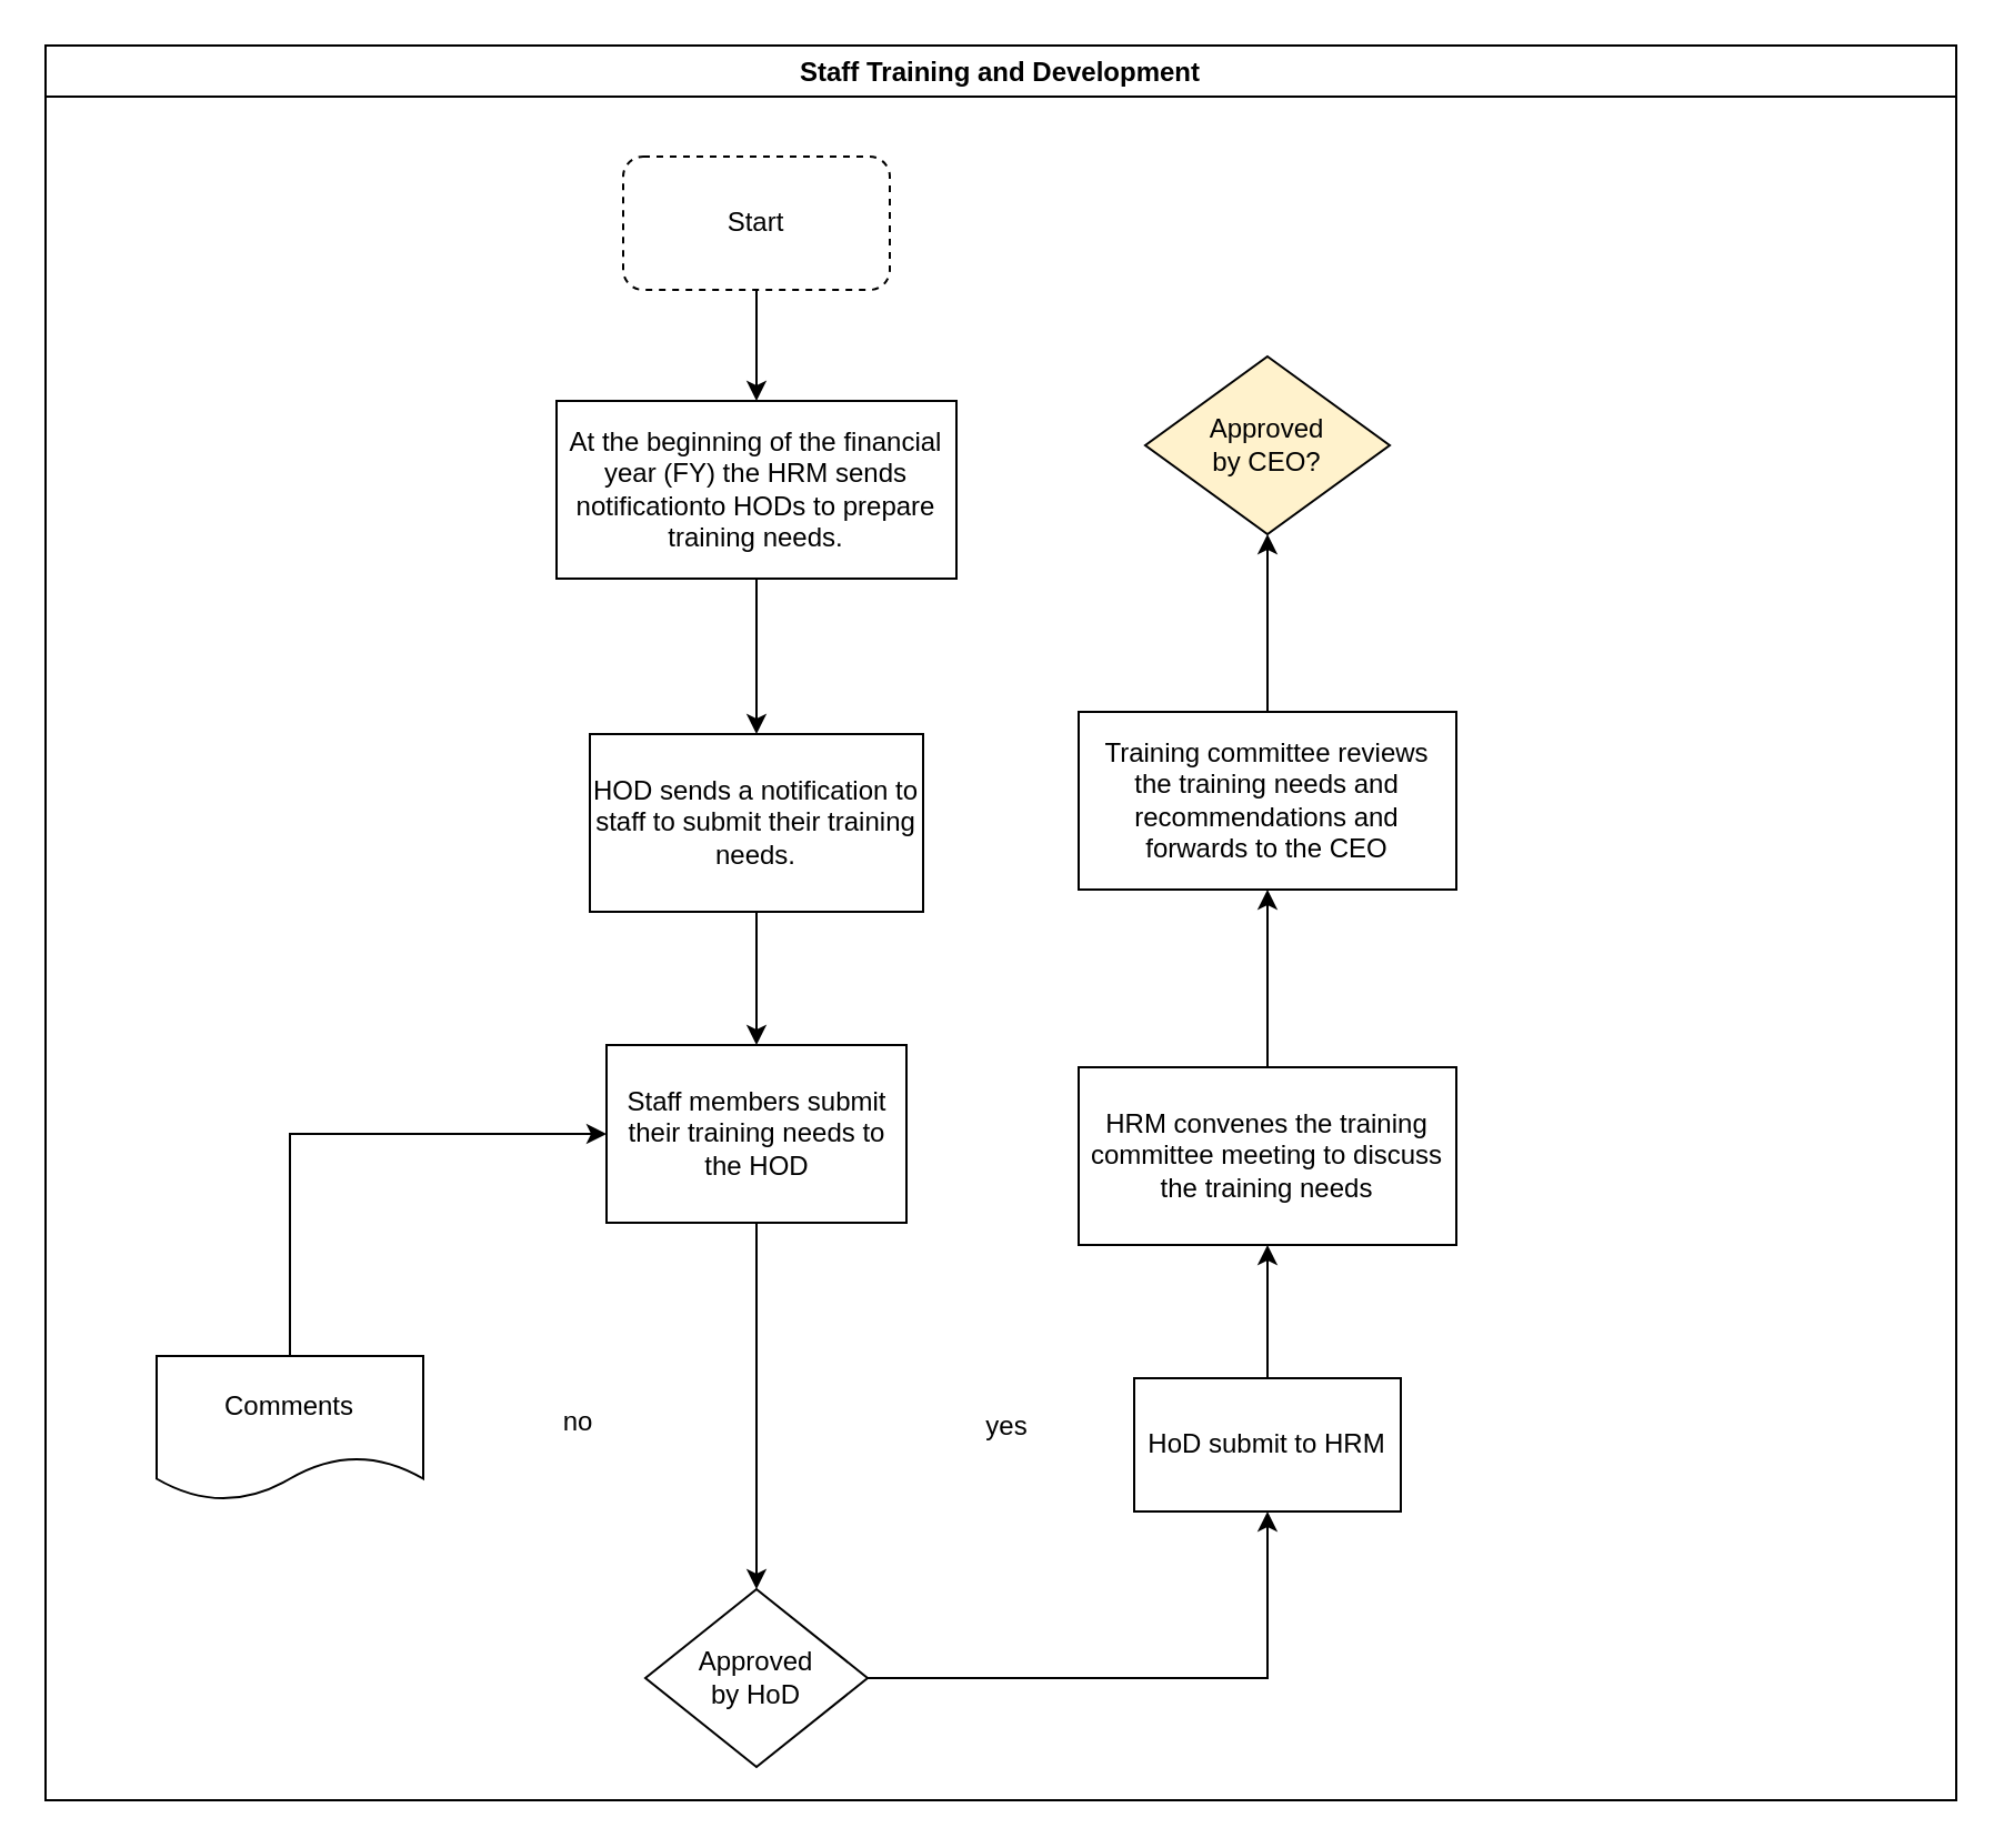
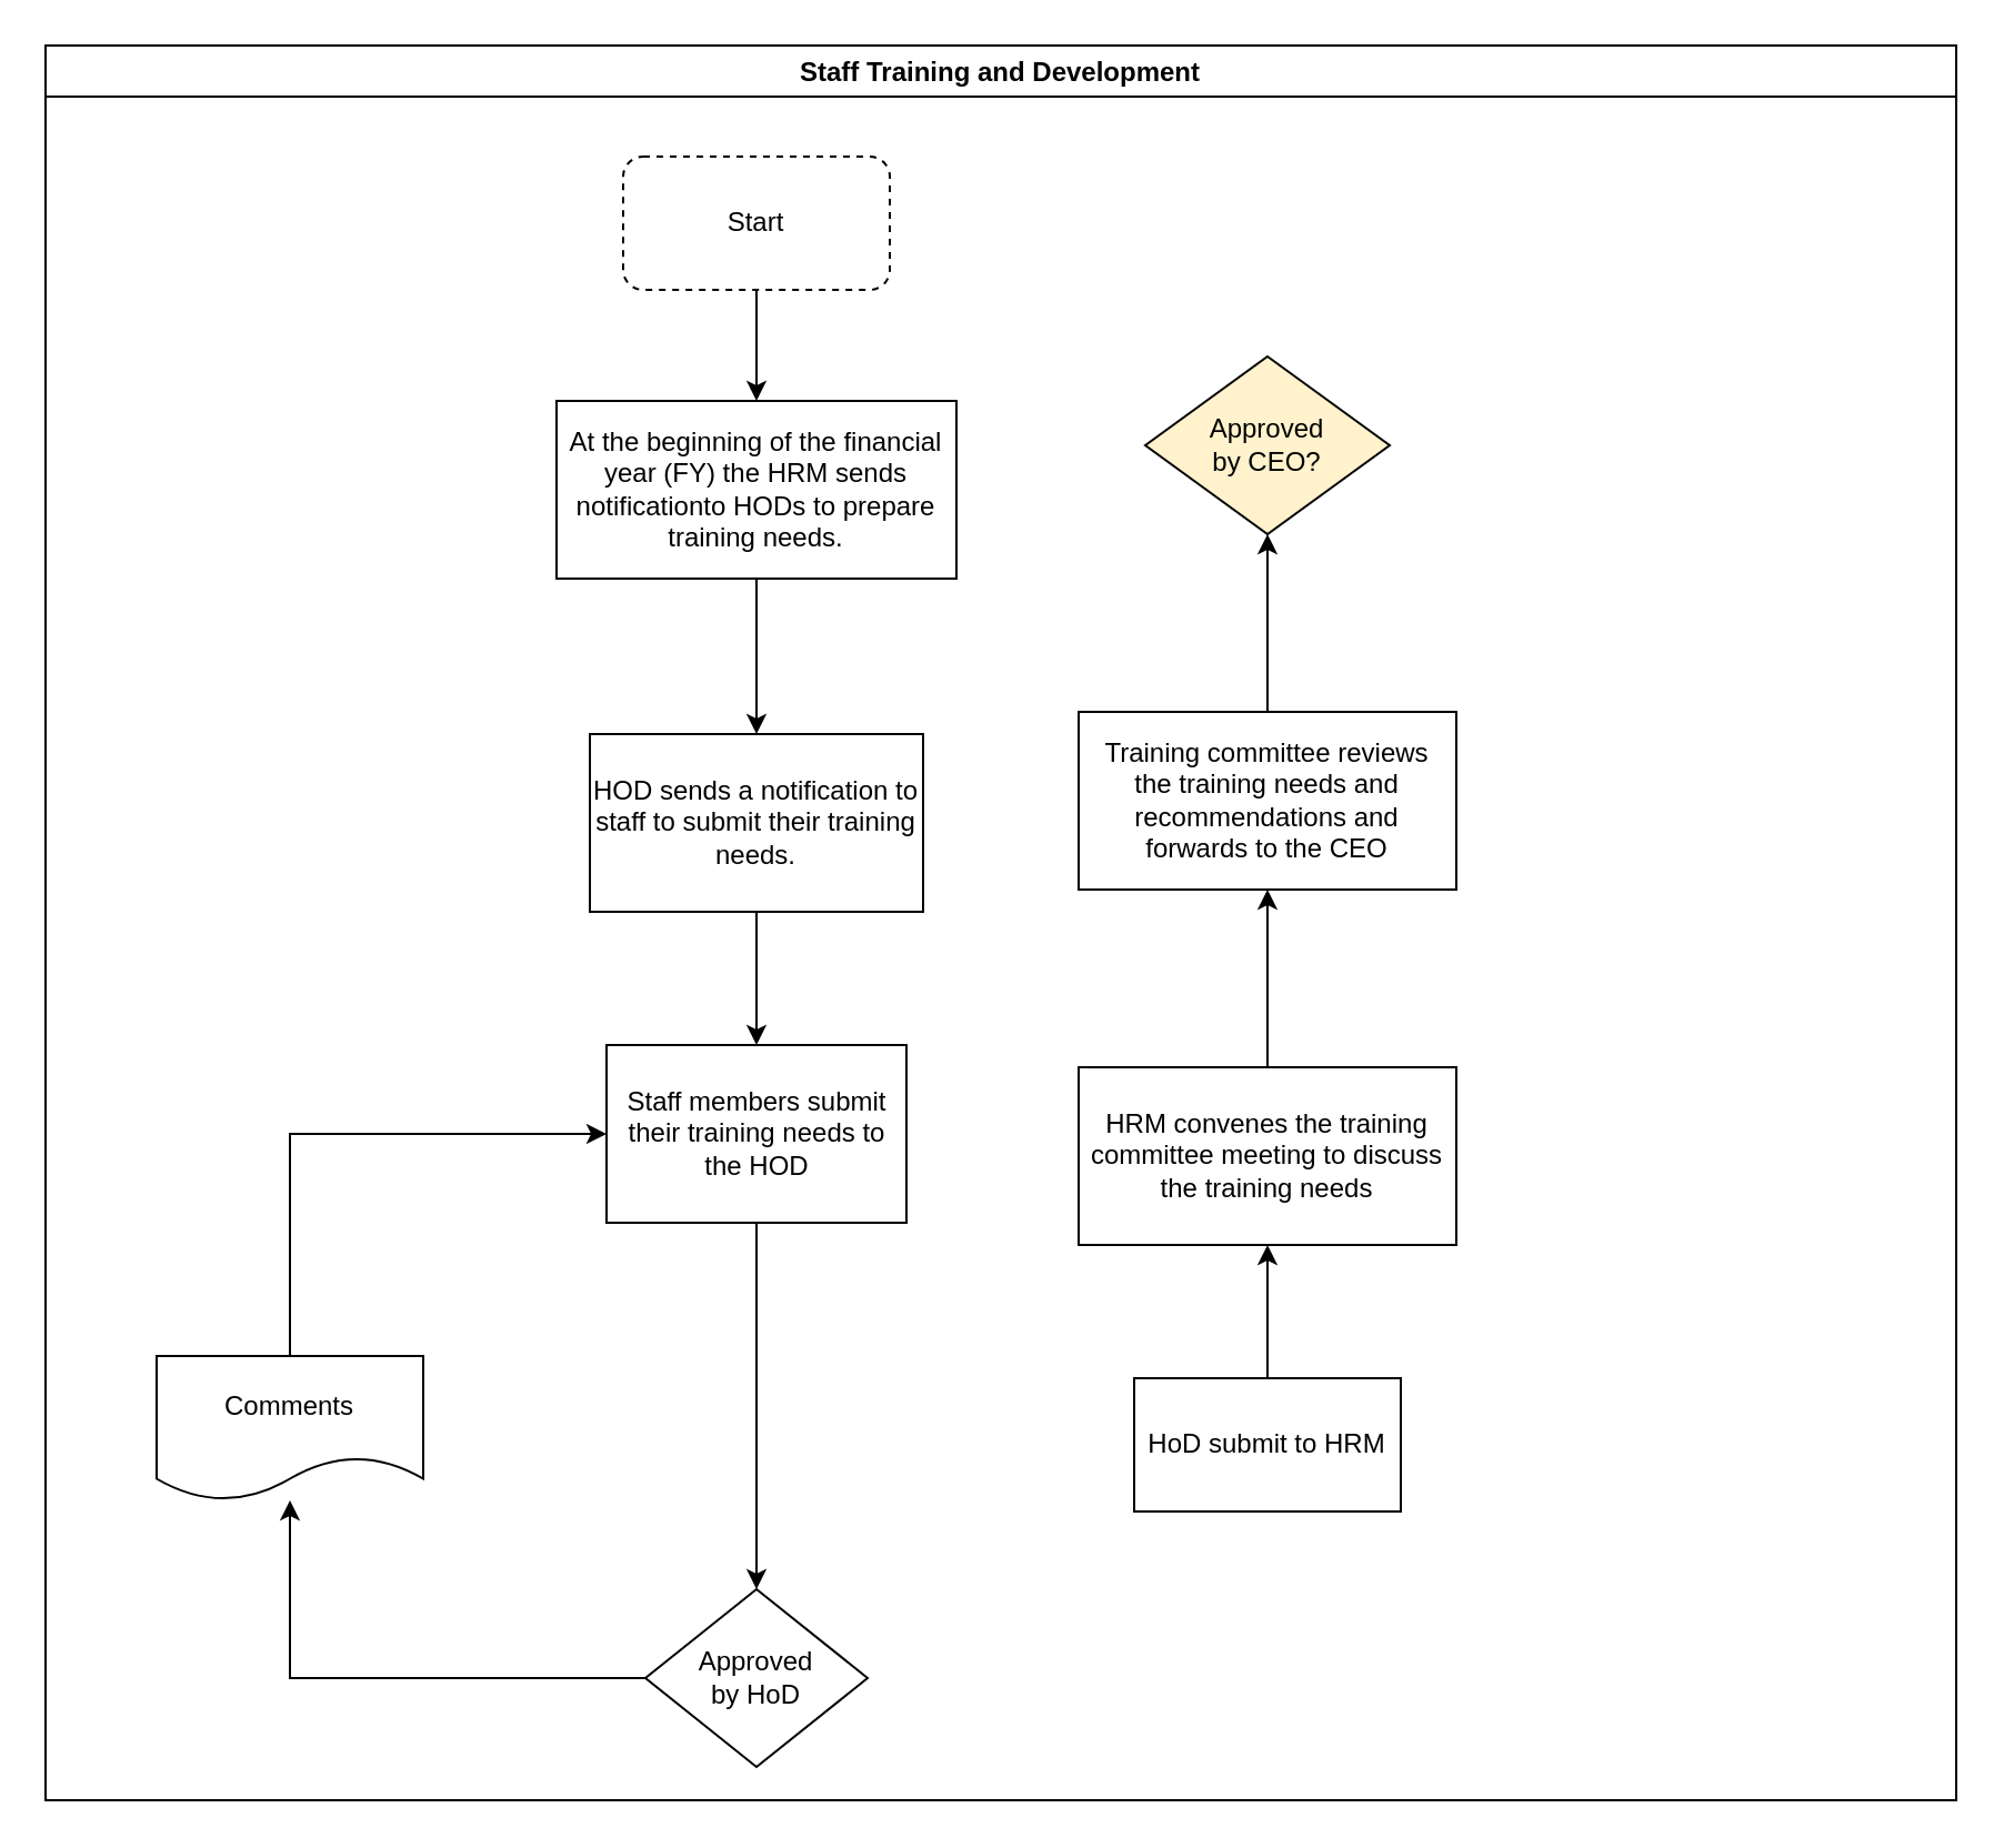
  <mxCell id="0" />
  <mxCell id="1" parent="0" />
  <mxCell id="2" value="Staff Training and Development " style="swimlane;" vertex="1" parent="1"><mxGeometry x="20" y="20" width="860" height="790" as="geometry" /></mxCell>
  <mxCell id="3" value="Start" style="rounded=1;whiteSpace=wrap;html=1;dashed=1;" vertex="1" parent="2"><mxGeometry x="260" y="50" width="120" height="60" as="geometry" /></mxCell>
  <mxCell id="4" value="" style="edgeStyle=orthogonalEdgeStyle;rounded=0;orthogonalLoop=1;jettySize=auto;html=1;" edge="1" parent="2" source="5" target="8"><mxGeometry relative="1" as="geometry" /></mxCell>
  <mxCell id="5" value="&lt;span lang=&quot;EN-GB&quot;&gt;At the beginning of the financial year (FY) the HRM sends notificationto HODs to &lt;span&gt;prepare&lt;/span&gt; training needs.&lt;/span&gt;" style="rounded=0;whiteSpace=wrap;html=1;" vertex="1" parent="2"><mxGeometry x="230" y="160" width="180" height="80" as="geometry" /></mxCell>
  <mxCell id="6" value="" style="edgeStyle=orthogonalEdgeStyle;rounded=0;orthogonalLoop=1;jettySize=auto;html=1;" edge="1" parent="2" source="3" target="5"><mxGeometry relative="1" as="geometry"><mxPoint x="320" y="190" as="targetPoint" /></mxGeometry></mxCell>
  <mxCell id="7" value="" style="edgeStyle=orthogonalEdgeStyle;rounded=0;orthogonalLoop=1;jettySize=auto;html=1;" edge="1" parent="2" source="8" target="9"><mxGeometry relative="1" as="geometry" /></mxCell>
  <mxCell id="8" value="&lt;span lang=&quot;EN-GB&quot;&gt;HOD sends a notification to staff to submit their training needs.&lt;/span&gt;" style="rounded=0;whiteSpace=wrap;html=1;" vertex="1" parent="2"><mxGeometry x="245" y="310" width="150" height="80" as="geometry" /></mxCell>
  <mxCell id="9" value="&lt;span lang=&quot;EN-GB&quot;&gt;Staff members submit their training needs to the HOD&lt;/span&gt;" style="rounded=0;whiteSpace=wrap;html=1;" vertex="1" parent="2"><mxGeometry x="252.5" y="450" width="135" height="80" as="geometry" /></mxCell>
- <mxCell id="11" value="" style="edgeStyle=orthogonalEdgeStyle;rounded=0;orthogonalLoop=1;jettySize=auto;html=1;" edge="1" parent="2" source="12" target="18"><mxGeometry relative="1" as="geometry" /></mxCell>
+ <mxCell id="10" value="" style="edgeStyle=orthogonalEdgeStyle;rounded=0;orthogonalLoop=1;jettySize=auto;html=1;" edge="1" parent="2" source="12" target="15"><mxGeometry relative="1" as="geometry" /></mxCell>
  <mxCell id="12" value="&lt;div&gt;Approved&lt;/div&gt;&lt;div&gt; by HoD&lt;/div&gt;" style="rhombus;whiteSpace=wrap;html=1;" vertex="1" parent="2"><mxGeometry x="270" y="695" width="100" height="80" as="geometry" /></mxCell>
  <mxCell id="13" value="" style="edgeStyle=orthogonalEdgeStyle;rounded=0;orthogonalLoop=1;jettySize=auto;html=1;" edge="1" parent="2" source="9" target="12"><mxGeometry relative="1" as="geometry"><mxPoint x="320" y="610" as="targetPoint" /></mxGeometry></mxCell>
  <mxCell id="14" value="" style="edgeStyle=orthogonalEdgeStyle;rounded=0;orthogonalLoop=1;jettySize=auto;html=1;entryX=0;entryY=0.5;entryDx=0;entryDy=0;exitX=0.5;exitY=0;exitDx=0;exitDy=0;" edge="1" parent="2" source="15" target="9"><mxGeometry relative="1" as="geometry"><mxPoint x="140" y="500" as="targetPoint" /></mxGeometry></mxCell>
  <mxCell id="15" value="Comments" style="shape=document;whiteSpace=wrap;html=1;boundedLbl=1;" vertex="1" parent="2"><mxGeometry x="50" y="590" width="120" height="65" as="geometry" /></mxCell>
- <mxCell id="16" value="no" style="text;html=1;strokeColor=none;fillColor=none;align=center;verticalAlign=middle;whiteSpace=wrap;rounded=0;" vertex="1" parent="2"><mxGeometry x="220" y="610" width="40" height="20" as="geometry" /></mxCell>
  <mxCell id="17" value="" style="edgeStyle=orthogonalEdgeStyle;rounded=0;orthogonalLoop=1;jettySize=auto;html=1;" edge="1" parent="2" source="18" target="20"><mxGeometry relative="1" as="geometry" /></mxCell>
  <mxCell id="18" value="HoD submit to HRM" style="whiteSpace=wrap;html=1;" vertex="1" parent="2"><mxGeometry x="490" y="600" width="120" height="60" as="geometry" /></mxCell>
  <mxCell id="19" value="" style="edgeStyle=orthogonalEdgeStyle;rounded=0;orthogonalLoop=1;jettySize=auto;html=1;" edge="1" parent="2" source="20" target="21"><mxGeometry relative="1" as="geometry" /></mxCell>
  <mxCell id="20" value="&lt;table&gt;&lt;tbody&gt;&lt;tr&gt;&lt;td&gt;&lt;p&gt;&lt;span lang=&quot;EN-GB&quot;&gt;HRM convenes the training committee meeting to discuss  the training needs&lt;/span&gt;&lt;/p&gt;&lt;/td&gt;&lt;/tr&gt;&lt;/tbody&gt;&lt;/table&gt;" style="whiteSpace=wrap;html=1;" vertex="1" parent="2"><mxGeometry x="465" y="460" width="170" height="80" as="geometry" /></mxCell>
  <mxCell id="21" value="&lt;table&gt;&lt;tbody&gt;&lt;tr&gt;&lt;td&gt;&lt;p&gt;&lt;span lang=&quot;EN-GB&quot;&gt;Training committee reviews the training needs and recommendations and forwards to the CEO&lt;/span&gt;&lt;/p&gt;&lt;/td&gt;&lt;/tr&gt;&lt;/tbody&gt;&lt;/table&gt;" style="whiteSpace=wrap;html=1;" vertex="1" parent="2"><mxGeometry x="465" y="300" width="170" height="80" as="geometry" /></mxCell>
  <mxCell id="22" value="&lt;div&gt;Approved&lt;/div&gt;&lt;div&gt; by CEO?&lt;/div&gt;" style="rhombus;whiteSpace=wrap;html=1;fillColor=#fff2cc;" vertex="1" parent="2"><mxGeometry x="495" y="140" width="110" height="80" as="geometry" /></mxCell>
  <mxCell id="23" value="" style="edgeStyle=orthogonalEdgeStyle;rounded=0;orthogonalLoop=1;jettySize=auto;html=1;" edge="1" parent="2" source="21" target="22"><mxGeometry relative="1" as="geometry"><mxPoint x="550" y="220" as="targetPoint" /></mxGeometry></mxCell>
- <mxCell id="24" value="yes" style="text;html=1;strokeColor=none;fillColor=none;align=center;verticalAlign=middle;whiteSpace=wrap;rounded=0;" vertex="1" parent="1"><mxGeometry x="433" y="632" width="40" height="20" as="geometry" /></mxCell>
